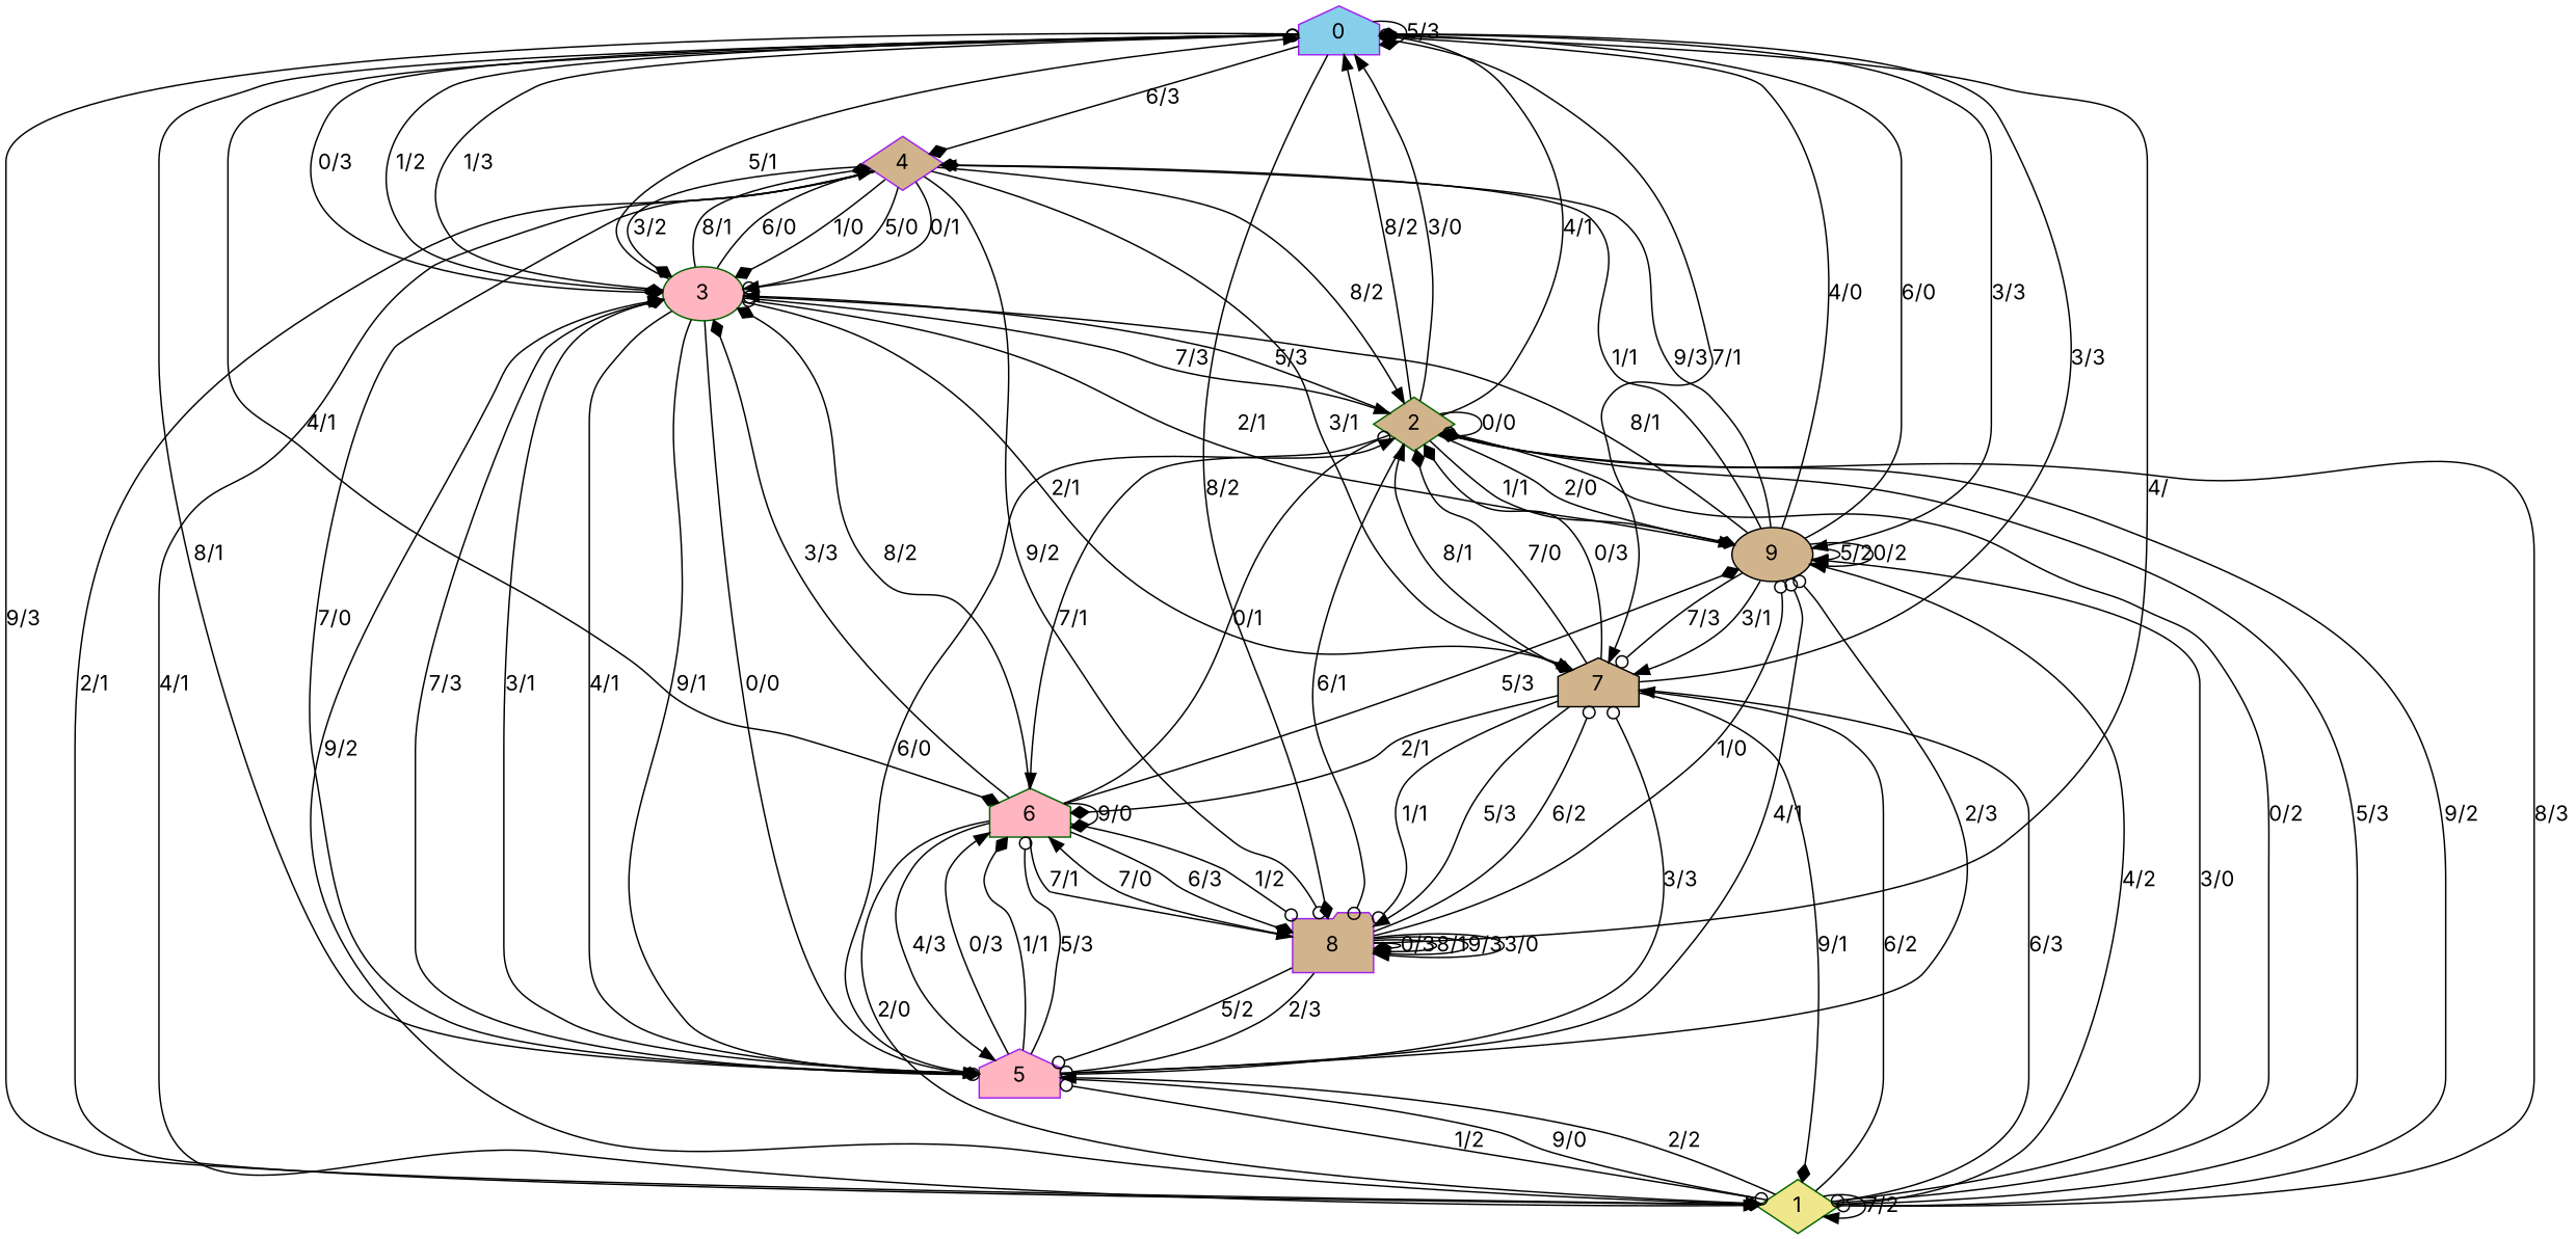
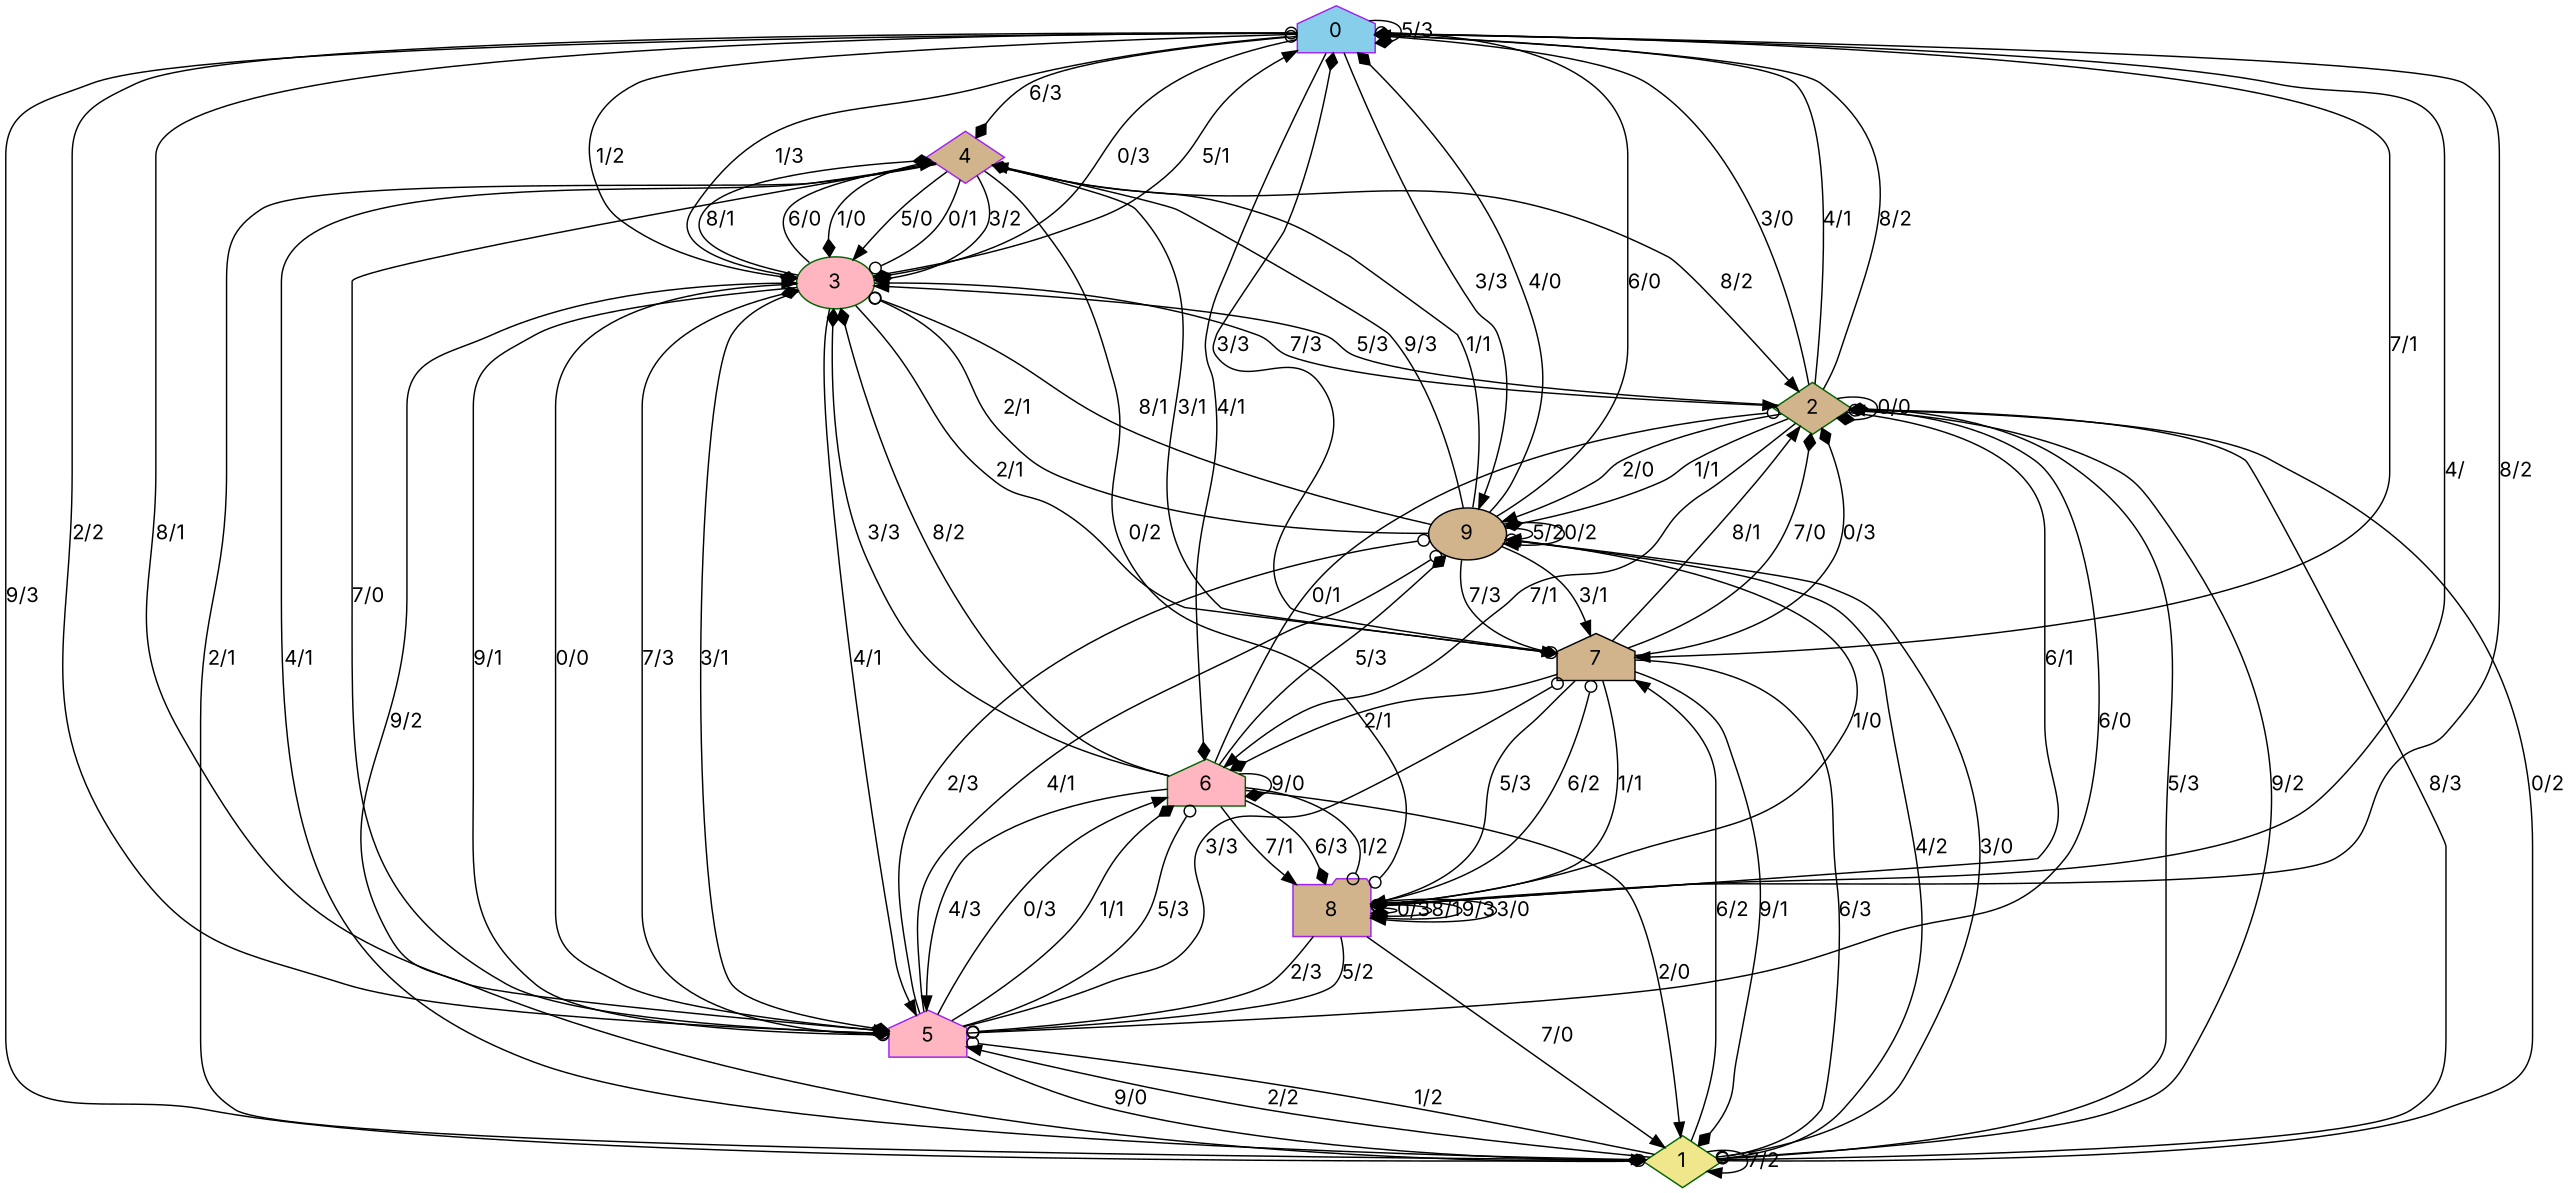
  digraph {
    fontname=Inter
    node [color=purple fillcolor=tan fontname=Inter shape=house style=filled]
    edge [arrowhead=normal fontname=Inter]
    0 [fillcolor=skyblue]
    4 [shape=diamond]
    3 [color=darkgreen fillcolor=lightpink shape=ellipse]
    1 [color=darkgreen fillcolor=khaki shape=diamond]
    7 [color=black]
    8 [shape=folder]
    6 [color=darkgreen fillcolor=lightpink]
    9 [color=black shape=ellipse]
    5 [fillcolor=lightpink]
    2 [color=darkgreen shape=diamond]
    0 -> 0 [arrowhead=diamond label="5/3"]
    0 -> 4 [arrowhead=diamond label="6/3"]
    0 -> 3 [arrowhead=diamond label="0/3"]
    0 -> 3 [arrowhead=diamond label="1/2"]
    0 -> 1 [arrowhead=diamond label="9/3"]
    0 -> 7 [label="7/1"]
    0 -> 8 [arrowhead=diamond label="8/2"]
    0 -> 6 [arrowhead=diamond label="4/1"]
    0 -> 9 [label="3/3"]
+   0 -> 5 [arrowhead=odot label="2/2"]
    4 -> 3 [arrowhead=diamond label="1/0"]
    4 -> 3 [label="5/0"]
    4 -> 3 [arrowhead=odot label="0/1"]
    4 -> 3 [arrowhead=diamond label="3/2"]
    4 -> 1 [arrowhead=diamond label="2/1"]
    4 -> 1 [label="4/1"]
    4 -> 7 [arrowhead=diamond label="3/1"]
-   4 -> 8 [arrowhead=odot label="9/2"]
+   4 -> 8 [arrowhead=odot label="0/2"]
    4 -> 5 [arrowhead=diamond label="7/0"]
    4 -> 2 [label="8/2"]
    3 -> 0 [arrowhead=odot label="1/3"]
    3 -> 0 [label="5/1"]
    3 -> 4 [arrowhead=diamond label="8/1"]
    3 -> 4 [label="6/0"]
    3 -> 7 [label="2/1"]
    3 -> 5 [arrowhead=diamond label="3/1"]
    3 -> 5 [label="4/1"]
    3 -> 5 [arrowhead=odot label="9/1"]
    3 -> 5 [label="0/0"]
    3 -> 2 [label="7/3"]
    1 -> 3 [label="9/2"]
    1 -> 1 [label="7/2"]
    1 -> 7 [label="6/2"]
    1 -> 9 [label="4/2"]
    1 -> 9 [label="3/0"]
    1 -> 5 [label="2/2"]
    1 -> 5 [arrowhead=odot label="1/2"]
    1 -> 2 [arrowhead=diamond label="8/3"]
    1 -> 2 [arrowhead=odot label="0/2"]
    1 -> 2 [arrowhead=diamond label="5/3"]
    7 -> 0 [arrowhead=diamond label="3/3"]
    7 -> 1 [arrowhead=odot label="6/3"]
    7 -> 1 [arrowhead=diamond label="9/1"]
    7 -> 8 [arrowhead=odot label="1/1"]
    7 -> 8 [label="5/3"]
    7 -> 6 [arrowhead=diamond label="2/1"]
    7 -> 2 [label="8/1"]
    7 -> 2 [arrowhead=diamond label="7/0"]
    7 -> 2 [arrowhead=diamond label="0/3"]
    8 -> 0 [arrowhead=diamond label="4/"]
    8 -> 7 [arrowhead=odot label="6/2"]
    8 -> 8 [arrowhead=diamond label="0/3"]
    8 -> 8 [arrowhead=diamond label="8/1"]
    8 -> 8 [label="9/3"]
    8 -> 8 [label="3/0"]
-   8 -> 6 [label="7/0"]
+   8 -> 1 [label="7/0"]
    8 -> 9 [arrowhead=odot label="1/0"]
    8 -> 5 [arrowhead=odot label="5/2"]
    8 -> 5 [arrowhead=odot label="2/3"]
    6 -> 3 [arrowhead=diamond label="8/2"]
    6 -> 3 [arrowhead=diamond label="3/3"]
    6 -> 1 [label="2/0"]
    6 -> 8 [arrowhead=diamond label="6/3"]
    6 -> 8 [arrowhead=odot label="1/2"]
    6 -> 8 [label="7/1"]
    6 -> 6 [arrowhead=diamond label="9/0"]
    6 -> 9 [arrowhead=diamond label="5/3"]
    6 -> 5 [label="4/3"]
    6 -> 2 [arrowhead=odot label="0/1"]
    9 -> 0 [arrowhead=diamond label="4/0"]
    9 -> 0 [arrowhead=odot label="6/0"]
    9 -> 4 [arrowhead=diamond label="1/1"]
    9 -> 4 [label="9/3"]
    9 -> 3 [arrowhead=odot label="2/1"]
    9 -> 3 [arrowhead=odot label="8/1"]
    9 -> 7 [arrowhead=odot label="7/3"]
    9 -> 7 [label="3/1"]
    9 -> 9 [label="5/2"]
    9 -> 9 [label="0/2"]
    5 -> 0 [arrowhead=odot label="8/1"]
    5 -> 3 [arrowhead=diamond label="7/3"]
    5 -> 1 [arrowhead=odot label="9/0"]
    5 -> 7 [arrowhead=odot label="3/3"]
    5 -> 6 [label="0/3"]
    5 -> 6 [arrowhead=diamond label="1/1"]
    5 -> 6 [arrowhead=odot label="5/3"]
    5 -> 9 [arrowhead=odot label="4/1"]
    5 -> 9 [arrowhead=odot label="2/3"]
    5 -> 2 [label="6/0"]
    2 -> 0 [label="4/1"]
    2 -> 0 [label="8/2"]
    2 -> 0 [label="3/0"]
    2 -> 3 [label="5/3"]
    2 -> 1 [arrowhead=odot label="9/2"]
    2 -> 8 [arrowhead=odot label="6/1"]
    2 -> 6 [label="7/1"]
    2 -> 9 [arrowhead=diamond label="1/1"]
    2 -> 9 [label="2/0"]
    2 -> 2 [arrowhead=diamond label="0/0"]
  }
